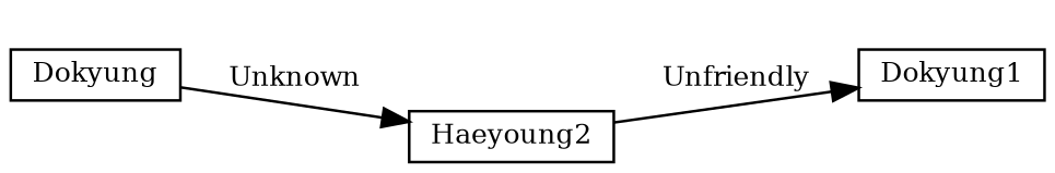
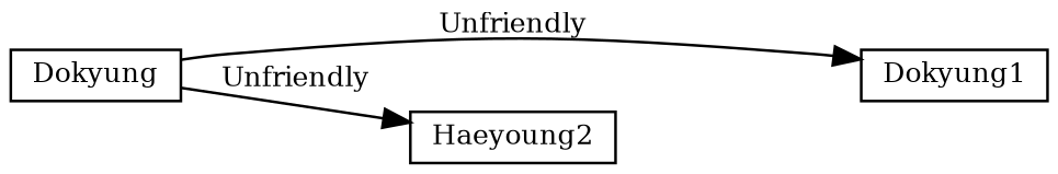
  digraph {
    rankdir=LR
    node [fontsize=10 shape=rectangle]
    edge [fontsize=10]
    Dokyung [height=0.1]
    n2 [height=0.1 label=Dokyung1]
    Haeyoung2 [height=0.1]
-   Haeyoung2 -> n2 [label=Unfriendly]
-   Dokyung -> Haeyoung2 [label=Unknown]
+   Dokyung -> n2 [label=Unfriendly]
+   Dokyung -> Haeyoung2 [label=Unfriendly]
  }
